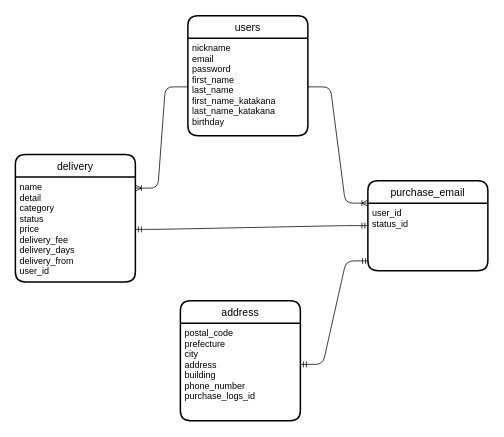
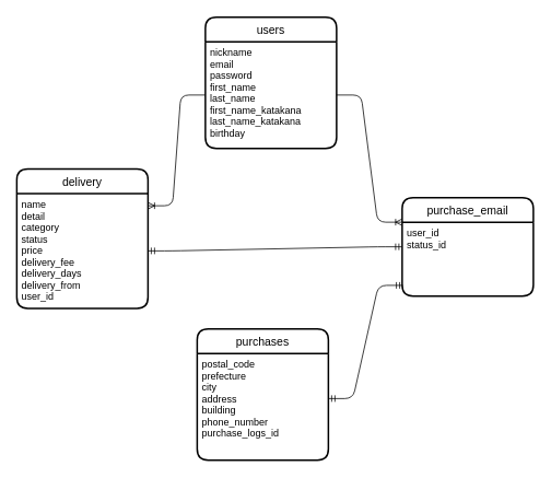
  <mxCell id="0" />
  <mxCell id="1" parent="0" />
  <mxCell id="2" value="users" style="swimlane;childLayout=stackLayout;horizontal=1;startSize=30;horizontalStack=0;rounded=1;fontSize=14;fontStyle=0;strokeWidth=2;resizeParent=0;resizeLast=1;shadow=0;dashed=0;align=center;" parent="1" vertex="1"><mxGeometry x="250" y="20" width="160" height="160" as="geometry" /></mxCell>
  <mxCell id="3" value="nickname&#10;email&#10;password&#10;first_name&#10;last_name&#10;first_name_katakana&#10;last_name_katakana&#10;birthday" style="align=left;strokeColor=none;fillColor=none;spacingLeft=4;fontSize=12;verticalAlign=top;resizable=0;rotatable=0;part=1;" parent="2" vertex="1"><mxGeometry y="30" width="160" height="130" as="geometry" /></mxCell>
  <mxCell id="4" value="delivery" style="swimlane;childLayout=stackLayout;horizontal=1;startSize=30;horizontalStack=0;rounded=1;fontSize=14;fontStyle=0;strokeWidth=2;resizeParent=0;resizeLast=1;shadow=0;dashed=0;align=center;" parent="1" vertex="1"><mxGeometry x="20" y="205" width="160" height="170" as="geometry" /></mxCell>
  <mxCell id="5" value="name&#10;detail&#10;category&#10;status&#10;price&#10;delivery_fee&#10;delivery_days&#10;delivery_from&#10;user_id" style="align=left;strokeColor=none;fillColor=none;spacingLeft=4;fontSize=12;verticalAlign=top;resizable=0;rotatable=0;part=1;" parent="4" vertex="1"><mxGeometry y="30" width="160" height="140" as="geometry" /></mxCell>
- <mxCell id="6" value="address" style="swimlane;childLayout=stackLayout;horizontal=1;startSize=30;horizontalStack=0;rounded=1;fontSize=14;fontStyle=0;strokeWidth=2;resizeParent=0;resizeLast=1;shadow=0;dashed=0;align=center;" parent="1" vertex="1"><mxGeometry x="240" y="400" width="160" height="160" as="geometry" /></mxCell>
+ <mxCell id="6" value="purchases" style="swimlane;childLayout=stackLayout;horizontal=1;startSize=30;horizontalStack=0;rounded=1;fontSize=14;fontStyle=0;strokeWidth=2;resizeParent=0;resizeLast=1;shadow=0;dashed=0;align=center;" parent="1" vertex="1"><mxGeometry x="240" y="400" width="160" height="160" as="geometry" /></mxCell>
  <mxCell id="7" value="postal_code&#10;prefecture&#10;city&#10;address&#10;building&#10;phone_number&#10;purchase_logs_id&#10;" style="align=left;strokeColor=none;fillColor=none;spacingLeft=4;fontSize=12;verticalAlign=top;resizable=0;rotatable=0;part=1;" parent="6" vertex="1"><mxGeometry y="30" width="160" height="130" as="geometry" /></mxCell>
  <mxCell id="8" value="" style="edgeStyle=entityRelationEdgeStyle;fontSize=12;html=1;endArrow=ERmandOne;startArrow=ERmandOne;entryX=0.006;entryY=0.856;entryDx=0;entryDy=0;entryPerimeter=0;" parent="1" target="11" edge="1"><mxGeometry width="100" height="100" relative="1" as="geometry"><mxPoint x="400" y="485" as="sourcePoint" /><mxPoint x="710" y="460" as="targetPoint" /></mxGeometry></mxCell>
  <mxCell id="9" value="" style="edgeStyle=entityRelationEdgeStyle;fontSize=12;html=1;endArrow=ERoneToMany;entryX=1;entryY=0.107;entryDx=0;entryDy=0;entryPerimeter=0;" parent="1" source="3" target="5" edge="1"><mxGeometry width="100" height="100" relative="1" as="geometry"><mxPoint x="300" y="370" as="sourcePoint" /><mxPoint x="400" y="270" as="targetPoint" /></mxGeometry></mxCell>
  <mxCell id="10" value="purchase_email" style="swimlane;childLayout=stackLayout;horizontal=1;startSize=30;horizontalStack=0;rounded=1;fontSize=14;fontStyle=0;strokeWidth=2;resizeParent=0;resizeLast=1;shadow=0;dashed=0;align=center;" vertex="1" parent="1"><mxGeometry x="490" y="240" width="160" height="120" as="geometry" /></mxCell>
  <mxCell id="11" value="user_id&#10;status_id" style="align=left;strokeColor=none;fillColor=none;spacingLeft=4;fontSize=12;verticalAlign=top;resizable=0;rotatable=0;part=1;" vertex="1" parent="10"><mxGeometry y="30" width="160" height="90" as="geometry" /></mxCell>
  <mxCell id="12" value="" style="edgeStyle=entityRelationEdgeStyle;fontSize=12;html=1;endArrow=ERoneToMany;entryX=0;entryY=0.25;entryDx=0;entryDy=0;" edge="1" parent="1" source="3" target="10"><mxGeometry width="100" height="100" relative="1" as="geometry"><mxPoint x="300" y="400" as="sourcePoint" /><mxPoint x="400" y="300" as="targetPoint" /></mxGeometry></mxCell>
  <mxCell id="13" value="" style="edgeStyle=entityRelationEdgeStyle;fontSize=12;html=1;endArrow=ERmandOne;startArrow=ERmandOne;entryX=0;entryY=0.5;entryDx=0;entryDy=0;" edge="1" parent="1" source="5" target="10"><mxGeometry width="100" height="100" relative="1" as="geometry"><mxPoint x="329.04" y="417.96" as="sourcePoint" /><mxPoint x="410" y="270" as="targetPoint" /></mxGeometry></mxCell>
